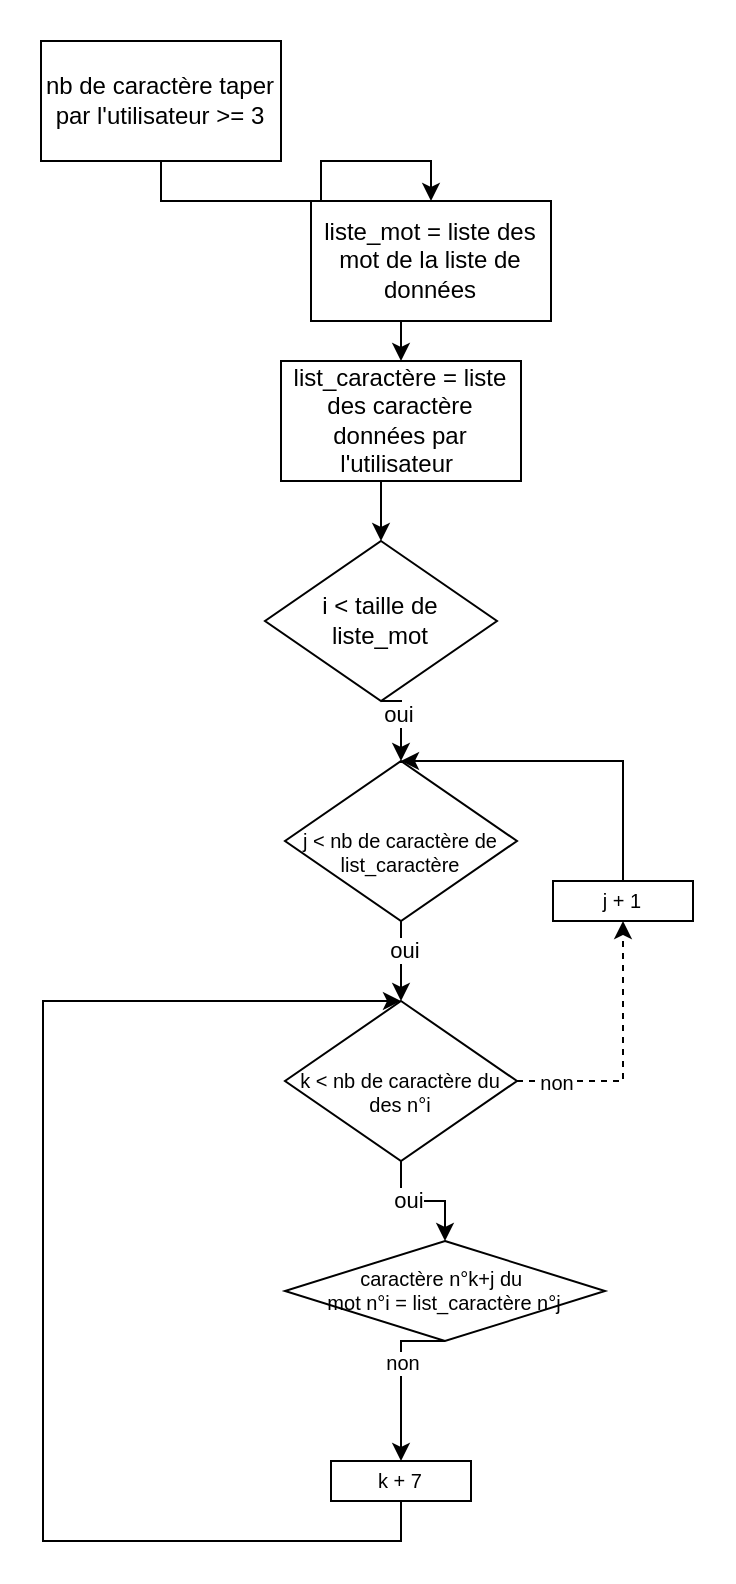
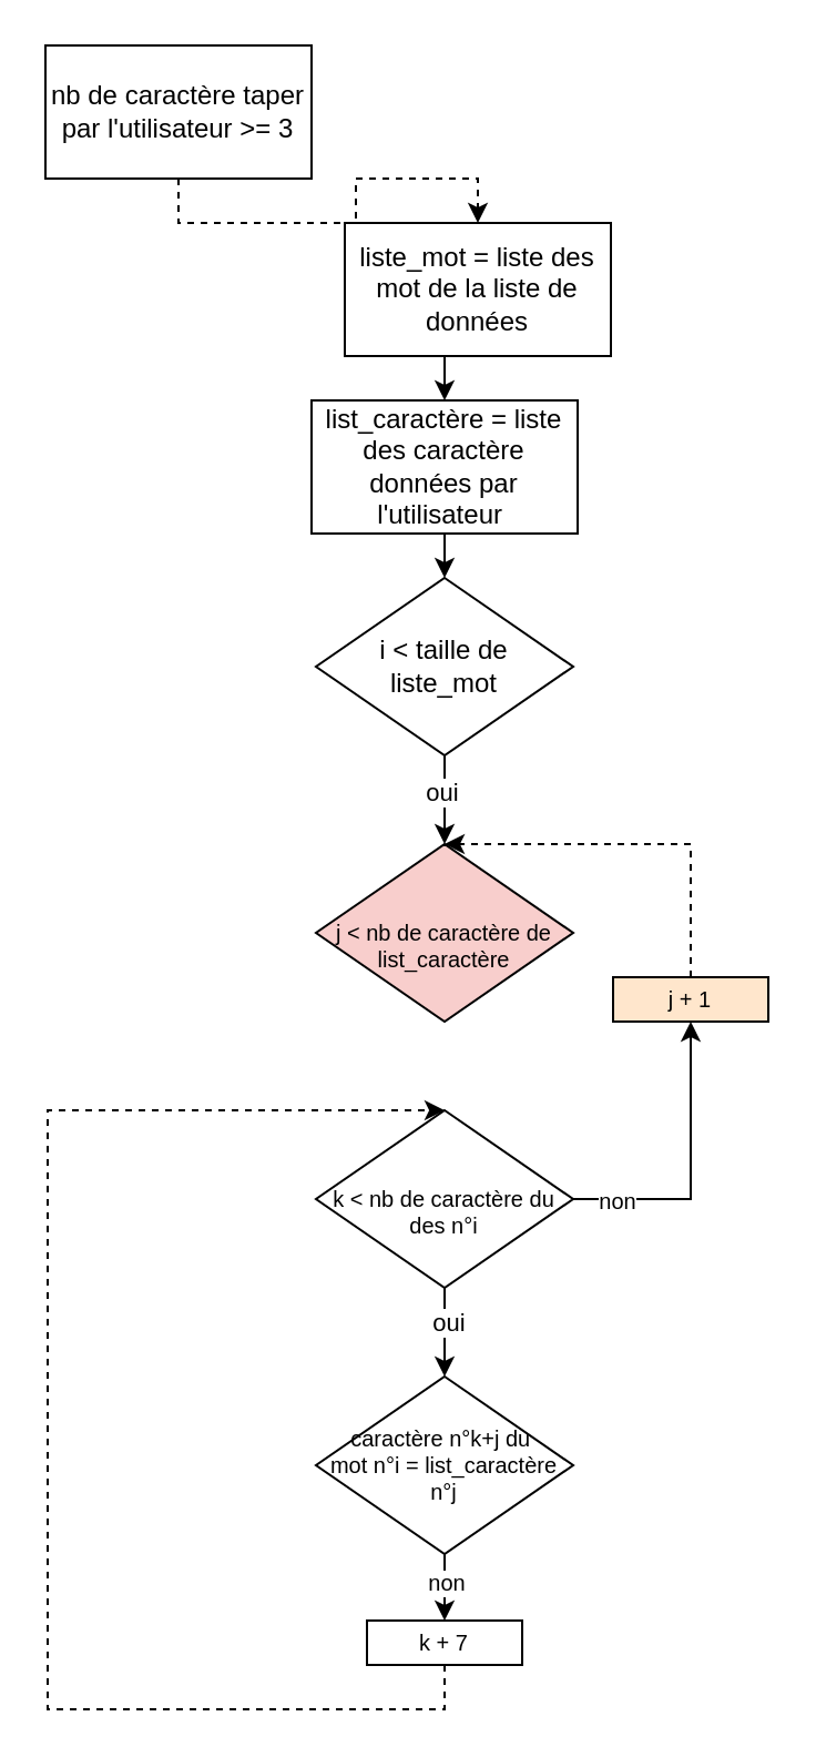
  <mxCell id="0" />
  <mxCell id="1" parent="0" />
- <mxCell id="2" style="edgeStyle=orthogonalEdgeStyle;rounded=0;orthogonalLoop=1;jettySize=auto;html=1;exitX=0.5;exitY=1;exitDx=0;exitDy=0;entryX=0.5;entryY=0;entryDx=0;entryDy=0;" edge="1" parent="1" source="3" target="5"><mxGeometry relative="1" as="geometry" /></mxCell>
+ <mxCell id="2" style="edgeStyle=orthogonalEdgeStyle;rounded=0;orthogonalLoop=1;jettySize=auto;html=1;exitX=0.5;exitY=1;exitDx=0;exitDy=0;entryX=0.5;entryY=0;entryDx=0;entryDy=0;dashed=1;" edge="1" parent="1" source="3" target="5"><mxGeometry relative="1" as="geometry" /></mxCell>
  <mxCell id="3" value="nb de caractère taper par l'utilisateur &amp;gt;= 3" style="rounded=0;whiteSpace=wrap;html=1;" vertex="1" parent="1"><mxGeometry x="20" y="20" width="120" height="60" as="geometry" /></mxCell>
  <mxCell id="4" style="edgeStyle=orthogonalEdgeStyle;rounded=0;orthogonalLoop=1;jettySize=auto;html=1;exitX=0.5;exitY=1;exitDx=0;exitDy=0;" edge="1" parent="1" source="5"><mxGeometry relative="1" as="geometry"><mxPoint x="200" y="180" as="targetPoint" /></mxGeometry></mxCell>
  <mxCell id="5" value="liste_mot = liste des mot de la liste de données" style="rounded=0;whiteSpace=wrap;html=1;" vertex="1" parent="1"><mxGeometry x="155" y="100" width="120" height="60" as="geometry" /></mxCell>
  <mxCell id="6" style="edgeStyle=orthogonalEdgeStyle;rounded=0;orthogonalLoop=1;jettySize=auto;html=1;exitX=0.5;exitY=1;exitDx=0;exitDy=0;" edge="1" parent="1" source="8"><mxGeometry relative="1" as="geometry"><mxPoint x="200" y="380" as="targetPoint" /><Array as="points"><mxPoint x="200" y="360" /><mxPoint x="200" y="360" /></Array></mxGeometry></mxCell>
  <mxCell id="7" value="oui" style="edgeLabel;html=1;align=center;verticalAlign=middle;resizable=0;points=[];" vertex="1" connectable="0" parent="6"><mxGeometry x="-0.209" y="-2" relative="1" as="geometry"><mxPoint as="offset" /></mxGeometry></mxCell>
- <mxCell id="8" value="i &amp;lt; taille de &lt;br&gt;liste_mot" style="rhombus;whiteSpace=wrap;html=1;" vertex="1" parent="1"><mxGeometry x="132" y="270" width="116" height="80" as="geometry" /></mxCell>
- <mxCell id="9" style="edgeStyle=orthogonalEdgeStyle;rounded=0;orthogonalLoop=1;jettySize=auto;html=1;exitX=0.5;exitY=1;exitDx=0;exitDy=0;entryX=0.5;entryY=0;entryDx=0;entryDy=0;" edge="1" parent="1" source="11" target="18"><mxGeometry relative="1" as="geometry" /></mxCell>
- <mxCell id="10" value="oui&lt;br&gt;" style="edgeLabel;html=1;align=center;verticalAlign=middle;resizable=0;points=[];" vertex="1" connectable="0" parent="9"><mxGeometry x="-0.319" y="1" relative="1" as="geometry"><mxPoint as="offset" /></mxGeometry></mxCell>
- <mxCell id="11" value="&lt;br&gt;j &amp;lt; nb de caractère de list_caractère" style="rhombus;whiteSpace=wrap;html=1;fontSize=10;" vertex="1" parent="1"><mxGeometry x="142" y="380" width="116" height="80" as="geometry" /></mxCell>
+ <mxCell id="8" value="i &amp;lt; taille de &lt;br&gt;liste_mot" style="rhombus;whiteSpace=wrap;html=1;" vertex="1" parent="1"><mxGeometry x="142" y="260" width="116" height="80" as="geometry" /></mxCell>
+ <mxCell id="11" value="&lt;br&gt;j &amp;lt; nb de caractère de list_caractère" style="rhombus;whiteSpace=wrap;html=1;fontSize=10;fillColor=#f8cecc;" vertex="1" parent="1"><mxGeometry x="142" y="380" width="116" height="80" as="geometry" /></mxCell>
  <mxCell id="12" style="edgeStyle=orthogonalEdgeStyle;rounded=0;orthogonalLoop=1;jettySize=auto;html=1;exitX=0.5;exitY=1;exitDx=0;exitDy=0;entryX=0.5;entryY=0;entryDx=0;entryDy=0;" edge="1" parent="1" source="13" target="8"><mxGeometry relative="1" as="geometry" /></mxCell>
  <mxCell id="13" value="list_caractère = liste des caractère données par l'utilisateur&amp;nbsp;" style="rounded=0;whiteSpace=wrap;html=1;" vertex="1" parent="1"><mxGeometry x="140" y="180" width="120" height="60" as="geometry" /></mxCell>
  <mxCell id="14" style="edgeStyle=orthogonalEdgeStyle;rounded=0;orthogonalLoop=1;jettySize=auto;html=1;exitX=0.5;exitY=1;exitDx=0;exitDy=0;" edge="1" parent="1" source="18" target="21"><mxGeometry relative="1" as="geometry" /></mxCell>
  <mxCell id="15" value="oui&lt;br&gt;" style="edgeLabel;html=1;align=center;verticalAlign=middle;resizable=0;points=[];" vertex="1" connectable="0" parent="14"><mxGeometry x="-0.248" y="1" relative="1" as="geometry"><mxPoint as="offset" /></mxGeometry></mxCell>
- <mxCell id="16" style="edgeStyle=orthogonalEdgeStyle;rounded=0;orthogonalLoop=1;jettySize=auto;html=1;exitX=1;exitY=0.5;exitDx=0;exitDy=0;entryX=0.5;entryY=1;entryDx=0;entryDy=0;fontSize=10;dashed=1;" edge="1" parent="1" source="18" target="23"><mxGeometry relative="1" as="geometry"><Array as="points"><mxPoint x="311" y="540" /></Array></mxGeometry></mxCell>
+ <mxCell id="16" style="edgeStyle=orthogonalEdgeStyle;rounded=0;orthogonalLoop=1;jettySize=auto;html=1;exitX=1;exitY=0.5;exitDx=0;exitDy=0;entryX=0.5;entryY=1;entryDx=0;entryDy=0;fontSize=10;" edge="1" parent="1" source="18" target="23"><mxGeometry relative="1" as="geometry"><Array as="points"><mxPoint x="311" y="540" /></Array></mxGeometry></mxCell>
  <mxCell id="17" value="non&lt;br&gt;" style="edgeLabel;html=1;align=center;verticalAlign=middle;resizable=0;points=[];fontSize=10;" vertex="1" connectable="0" parent="16"><mxGeometry x="-0.735" y="-1" relative="1" as="geometry"><mxPoint x="1" y="-1" as="offset" /></mxGeometry></mxCell>
  <mxCell id="18" value="&lt;br&gt;k &amp;lt; nb de caractère du des n°i" style="rhombus;whiteSpace=wrap;html=1;fontSize=10;verticalAlign=middle;align=center;" vertex="1" parent="1"><mxGeometry x="142" y="500" width="116" height="80" as="geometry" /></mxCell>
  <mxCell id="19" style="edgeStyle=orthogonalEdgeStyle;rounded=0;orthogonalLoop=1;jettySize=auto;html=1;exitX=0.5;exitY=1;exitDx=0;exitDy=0;entryX=0.5;entryY=0;entryDx=0;entryDy=0;fontSize=10;" edge="1" parent="1" source="21" target="25"><mxGeometry relative="1" as="geometry"><Array as="points"><mxPoint x="200" y="720" /><mxPoint x="200" y="720" /></Array></mxGeometry></mxCell>
  <mxCell id="20" value="non" style="edgeLabel;html=1;align=center;verticalAlign=middle;resizable=0;points=[];fontSize=10;" vertex="1" connectable="0" parent="19"><mxGeometry x="-0.222" relative="1" as="geometry"><mxPoint as="offset" /></mxGeometry></mxCell>
- <mxCell id="21" value="caractère n°k+j du&amp;nbsp;&lt;br style=&quot;font-size: 10px;&quot;&gt;mot n°i = list_caractère n°j" style="rhombus;whiteSpace=wrap;html=1;fontSize=10;" vertex="1" parent="1"><mxGeometry x="142" y="620" width="160" height="50" as="geometry" /></mxCell>
- <mxCell id="22" style="edgeStyle=orthogonalEdgeStyle;rounded=0;orthogonalLoop=1;jettySize=auto;html=1;exitX=0.5;exitY=0;exitDx=0;exitDy=0;entryX=0.5;entryY=0;entryDx=0;entryDy=0;fontSize=10;" edge="1" parent="1" source="23" target="11"><mxGeometry relative="1" as="geometry"><Array as="points"><mxPoint x="311" y="380" /></Array></mxGeometry></mxCell>
- <mxCell id="23" value="j + 1" style="rounded=0;whiteSpace=wrap;html=1;fontSize=10;" vertex="1" parent="1"><mxGeometry x="276" y="440" width="70" height="20" as="geometry" /></mxCell>
- <mxCell id="24" style="edgeStyle=orthogonalEdgeStyle;rounded=0;orthogonalLoop=1;jettySize=auto;html=1;exitX=0.5;exitY=1;exitDx=0;exitDy=0;entryX=0.5;entryY=0;entryDx=0;entryDy=0;fontSize=10;" edge="1" parent="1" source="25" target="18"><mxGeometry relative="1" as="geometry"><Array as="points"><mxPoint x="200" y="770" /><mxPoint x="21" y="770" /><mxPoint x="21" y="500" /></Array></mxGeometry></mxCell>
+ <mxCell id="21" value="caractère n°k+j du&amp;nbsp;&lt;br style=&quot;font-size: 10px;&quot;&gt;mot n°i = list_caractère n°j" style="rhombus;whiteSpace=wrap;html=1;fontSize=10;" vertex="1" parent="1"><mxGeometry x="142" y="620" width="116" height="80" as="geometry" /></mxCell>
+ <mxCell id="22" style="edgeStyle=orthogonalEdgeStyle;rounded=0;orthogonalLoop=1;jettySize=auto;html=1;exitX=0.5;exitY=0;exitDx=0;exitDy=0;entryX=0.5;entryY=0;entryDx=0;entryDy=0;fontSize=10;dashed=1;" edge="1" parent="1" source="23" target="11"><mxGeometry relative="1" as="geometry"><Array as="points"><mxPoint x="311" y="380" /></Array></mxGeometry></mxCell>
+ <mxCell id="23" value="j + 1" style="rounded=0;whiteSpace=wrap;html=1;fontSize=10;fillColor=#ffe6cc;" vertex="1" parent="1"><mxGeometry x="276" y="440" width="70" height="20" as="geometry" /></mxCell>
+ <mxCell id="24" style="edgeStyle=orthogonalEdgeStyle;rounded=0;orthogonalLoop=1;jettySize=auto;html=1;exitX=0.5;exitY=1;exitDx=0;exitDy=0;entryX=0.5;entryY=0;entryDx=0;entryDy=0;fontSize=10;dashed=1;" edge="1" parent="1" source="25" target="18"><mxGeometry relative="1" as="geometry"><Array as="points"><mxPoint x="200" y="770" /><mxPoint x="21" y="770" /><mxPoint x="21" y="500" /></Array></mxGeometry></mxCell>
  <mxCell id="25" value="k + 7" style="rounded=0;whiteSpace=wrap;html=1;fontSize=10;" vertex="1" parent="1"><mxGeometry x="165" y="730" width="70" height="20" as="geometry" /></mxCell>
